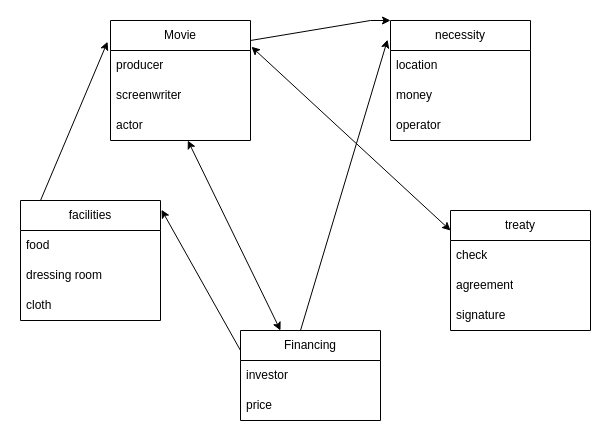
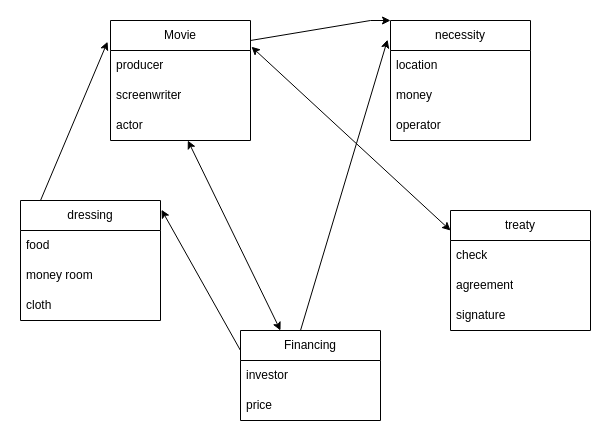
  <mxCell id="0" />
  <mxCell id="1" parent="0" />
  <mxCell id="2" value="&lt;font style=&quot;vertical-align: inherit;&quot;&gt;&lt;font style=&quot;vertical-align: inherit;&quot;&gt;Мovie&lt;/font&gt;&lt;/font&gt;" style="swimlane;fontStyle=0;childLayout=stackLayout;horizontal=1;startSize=30;horizontalStack=0;resizeParent=1;resizeParentMax=0;resizeLast=0;collapsible=1;marginBottom=0;whiteSpace=wrap;html=1;" vertex="1" parent="1"><mxGeometry x="110" y="20" width="140" height="120" as="geometry" /></mxCell>
  <mxCell id="3" value="produсer" style="text;strokeColor=none;fillColor=none;align=left;verticalAlign=middle;spacingLeft=4;spacingRight=4;overflow=hidden;points=[[0,0.5],[1,0.5]];portConstraint=eastwest;rotatable=0;whiteSpace=wrap;html=1;" vertex="1" parent="2"><mxGeometry y="30" width="140" height="30" as="geometry" /></mxCell>
  <mxCell id="4" value="&lt;font style=&quot;vertical-align: inherit;&quot;&gt;&lt;font style=&quot;vertical-align: inherit;&quot;&gt;screenwriter&lt;/font&gt;&lt;/font&gt;" style="text;strokeColor=none;fillColor=none;align=left;verticalAlign=middle;spacingLeft=4;spacingRight=4;overflow=hidden;points=[[0,0.5],[1,0.5]];portConstraint=eastwest;rotatable=0;whiteSpace=wrap;html=1;" vertex="1" parent="2"><mxGeometry y="60" width="140" height="30" as="geometry" /></mxCell>
  <mxCell id="5" value="actor" style="text;strokeColor=none;fillColor=none;align=left;verticalAlign=middle;spacingLeft=4;spacingRight=4;overflow=hidden;points=[[0,0.5],[1,0.5]];portConstraint=eastwest;rotatable=0;whiteSpace=wrap;html=1;" vertex="1" parent="2"><mxGeometry y="90" width="140" height="30" as="geometry" /></mxCell>
  <mxCell id="6" value="Financing" style="swimlane;fontStyle=0;childLayout=stackLayout;horizontal=1;startSize=30;horizontalStack=0;resizeParent=1;resizeParentMax=0;resizeLast=0;collapsible=1;marginBottom=0;whiteSpace=wrap;html=1;" vertex="1" parent="1"><mxGeometry x="240" y="330" width="140" height="90" as="geometry" /></mxCell>
  <mxCell id="7" value="investor" style="text;strokeColor=none;fillColor=none;align=left;verticalAlign=middle;spacingLeft=4;spacingRight=4;overflow=hidden;points=[[0,0.5],[1,0.5]];portConstraint=eastwest;rotatable=0;whiteSpace=wrap;html=1;" vertex="1" parent="6"><mxGeometry y="30" width="140" height="30" as="geometry" /></mxCell>
  <mxCell id="8" value="price" style="text;strokeColor=none;fillColor=none;align=left;verticalAlign=middle;spacingLeft=4;spacingRight=4;overflow=hidden;points=[[0,0.5],[1,0.5]];portConstraint=eastwest;rotatable=0;whiteSpace=wrap;html=1;" vertex="1" parent="6"><mxGeometry y="60" width="140" height="30" as="geometry" /></mxCell>
  <mxCell id="9" value="necessity" style="swimlane;fontStyle=0;childLayout=stackLayout;horizontal=1;startSize=30;horizontalStack=0;resizeParent=1;resizeParentMax=0;resizeLast=0;collapsible=1;marginBottom=0;whiteSpace=wrap;html=1;" vertex="1" parent="1"><mxGeometry x="390" y="20" width="140" height="120" as="geometry" /></mxCell>
  <mxCell id="10" value="location" style="text;strokeColor=none;fillColor=none;align=left;verticalAlign=middle;spacingLeft=4;spacingRight=4;overflow=hidden;points=[[0,0.5],[1,0.5]];portConstraint=eastwest;rotatable=0;whiteSpace=wrap;html=1;" vertex="1" parent="9"><mxGeometry y="30" width="140" height="30" as="geometry" /></mxCell>
  <mxCell id="11" value="money" style="text;strokeColor=none;fillColor=none;align=left;verticalAlign=middle;spacingLeft=4;spacingRight=4;overflow=hidden;points=[[0,0.5],[1,0.5]];portConstraint=eastwest;rotatable=0;whiteSpace=wrap;html=1;" vertex="1" parent="9"><mxGeometry y="60" width="140" height="30" as="geometry" /></mxCell>
  <mxCell id="12" value="operator" style="text;strokeColor=none;fillColor=none;align=left;verticalAlign=middle;spacingLeft=4;spacingRight=4;overflow=hidden;points=[[0,0.5],[1,0.5]];portConstraint=eastwest;rotatable=0;whiteSpace=wrap;html=1;" vertex="1" parent="9"><mxGeometry y="90" width="140" height="30" as="geometry" /></mxCell>
  <mxCell id="13" value="treaty" style="swimlane;fontStyle=0;childLayout=stackLayout;horizontal=1;startSize=30;horizontalStack=0;resizeParent=1;resizeParentMax=0;resizeLast=0;collapsible=1;marginBottom=0;whiteSpace=wrap;html=1;" vertex="1" parent="1"><mxGeometry x="450" y="210" width="140" height="120" as="geometry" /></mxCell>
  <mxCell id="14" value="check" style="text;strokeColor=none;fillColor=none;align=left;verticalAlign=middle;spacingLeft=4;spacingRight=4;overflow=hidden;points=[[0,0.5],[1,0.5]];portConstraint=eastwest;rotatable=0;whiteSpace=wrap;html=1;" vertex="1" parent="13"><mxGeometry y="30" width="140" height="30" as="geometry" /></mxCell>
  <mxCell id="15" value="agreement" style="text;strokeColor=none;fillColor=none;align=left;verticalAlign=middle;spacingLeft=4;spacingRight=4;overflow=hidden;points=[[0,0.5],[1,0.5]];portConstraint=eastwest;rotatable=0;whiteSpace=wrap;html=1;" vertex="1" parent="13"><mxGeometry y="60" width="140" height="30" as="geometry" /></mxCell>
  <mxCell id="16" value="signature" style="text;strokeColor=none;fillColor=none;align=left;verticalAlign=middle;spacingLeft=4;spacingRight=4;overflow=hidden;points=[[0,0.5],[1,0.5]];portConstraint=eastwest;rotatable=0;whiteSpace=wrap;html=1;" vertex="1" parent="13"><mxGeometry y="90" width="140" height="30" as="geometry" /></mxCell>
- <mxCell id="17" value="facilities" style="swimlane;fontStyle=0;childLayout=stackLayout;horizontal=1;startSize=30;horizontalStack=0;resizeParent=1;resizeParentMax=0;resizeLast=0;collapsible=1;marginBottom=0;whiteSpace=wrap;html=1;" vertex="1" parent="1"><mxGeometry x="20" y="200" width="140" height="120" as="geometry" /></mxCell>
+ <mxCell id="17" value="dressing" style="swimlane;fontStyle=0;childLayout=stackLayout;horizontal=1;startSize=30;horizontalStack=0;resizeParent=1;resizeParentMax=0;resizeLast=0;collapsible=1;marginBottom=0;whiteSpace=wrap;html=1;" vertex="1" parent="1"><mxGeometry x="20" y="200" width="140" height="120" as="geometry" /></mxCell>
  <mxCell id="18" value="food" style="text;strokeColor=none;fillColor=none;align=left;verticalAlign=middle;spacingLeft=4;spacingRight=4;overflow=hidden;points=[[0,0.5],[1,0.5]];portConstraint=eastwest;rotatable=0;whiteSpace=wrap;html=1;" vertex="1" parent="17"><mxGeometry y="30" width="140" height="30" as="geometry" /></mxCell>
- <mxCell id="19" value="dressing room" style="text;strokeColor=none;fillColor=none;align=left;verticalAlign=middle;spacingLeft=4;spacingRight=4;overflow=hidden;points=[[0,0.5],[1,0.5]];portConstraint=eastwest;rotatable=0;whiteSpace=wrap;html=1;" vertex="1" parent="17"><mxGeometry y="60" width="140" height="30" as="geometry" /></mxCell>
+ <mxCell id="19" value="money room" style="text;strokeColor=none;fillColor=none;align=left;verticalAlign=middle;spacingLeft=4;spacingRight=4;overflow=hidden;points=[[0,0.5],[1,0.5]];portConstraint=eastwest;rotatable=0;whiteSpace=wrap;html=1;" vertex="1" parent="17"><mxGeometry y="60" width="140" height="30" as="geometry" /></mxCell>
  <mxCell id="20" value="cloth" style="text;strokeColor=none;fillColor=none;align=left;verticalAlign=middle;spacingLeft=4;spacingRight=4;overflow=hidden;points=[[0,0.5],[1,0.5]];portConstraint=eastwest;rotatable=0;whiteSpace=wrap;html=1;" vertex="1" parent="17"><mxGeometry y="90" width="140" height="30" as="geometry" /></mxCell>
  <mxCell id="21" value="" style="endArrow=classic;html=1;rounded=0;entryX=-0.021;entryY=0.177;entryDx=0;entryDy=0;entryPerimeter=0;" edge="1" parent="1" target="2"><mxGeometry width="50" height="50" relative="1" as="geometry"><mxPoint x="40" y="200" as="sourcePoint" /><mxPoint x="90" y="150" as="targetPoint" /></mxGeometry></mxCell>
  <mxCell id="22" value="" style="endArrow=classic;html=1;rounded=0;" edge="1" parent="1"><mxGeometry width="50" height="50" relative="1" as="geometry"><mxPoint x="250" y="40" as="sourcePoint" /><mxPoint x="390" y="20" as="targetPoint" /><Array as="points"><mxPoint x="370" y="20" /></Array></mxGeometry></mxCell>
  <mxCell id="23" value="" style="endArrow=classic;startArrow=classic;html=1;rounded=0;exitX=1.007;exitY=-0.125;exitDx=0;exitDy=0;exitPerimeter=0;" edge="1" parent="1" source="3"><mxGeometry width="50" height="50" relative="1" as="geometry"><mxPoint x="440" y="240" as="sourcePoint" /><mxPoint x="450" y="230" as="targetPoint" /></mxGeometry></mxCell>
  <mxCell id="24" value="" style="endArrow=classic;startArrow=classic;html=1;rounded=0;" edge="1" parent="1" target="5"><mxGeometry width="50" height="50" relative="1" as="geometry"><mxPoint x="280" y="330" as="sourcePoint" /><mxPoint x="330" y="280" as="targetPoint" /></mxGeometry></mxCell>
  <mxCell id="25" value="" style="endArrow=classic;html=1;rounded=0;entryX=1.007;entryY=0.077;entryDx=0;entryDy=0;entryPerimeter=0;" edge="1" parent="1" target="17"><mxGeometry width="50" height="50" relative="1" as="geometry"><mxPoint x="240" y="350" as="sourcePoint" /><mxPoint x="250" y="330" as="targetPoint" /></mxGeometry></mxCell>
  <mxCell id="26" value="" style="endArrow=classic;html=1;rounded=0;entryX=-0.021;entryY=0.16;entryDx=0;entryDy=0;entryPerimeter=0;" edge="1" parent="1" target="9"><mxGeometry width="50" height="50" relative="1" as="geometry"><mxPoint x="300" y="330" as="sourcePoint" /><mxPoint x="350" y="280" as="targetPoint" /></mxGeometry></mxCell>
